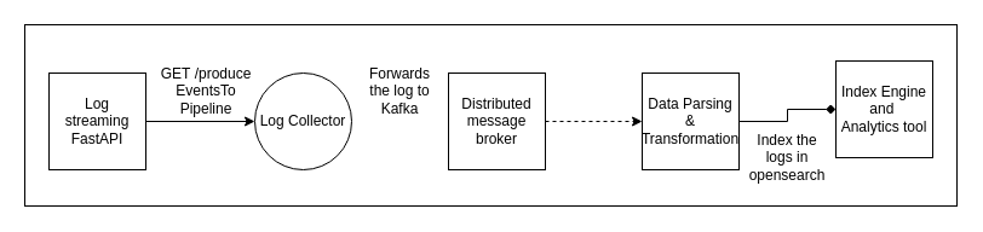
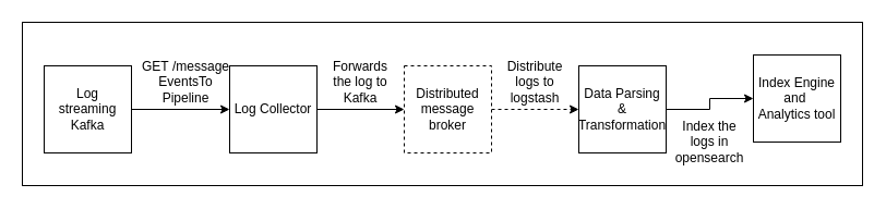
  <mxCell id="0" />
  <mxCell id="1" parent="0" />
  <mxCell id="2" value="" style="rounded=0;whiteSpace=wrap;html=1;" vertex="1" parent="1"><mxGeometry x="20" y="20" width="770" height="150" as="geometry" /></mxCell>
  <mxCell id="3" value="" style="edgeStyle=orthogonalEdgeStyle;rounded=0;orthogonalLoop=1;jettySize=auto;html=1;" edge="1" parent="1" source="4" target="7"><mxGeometry relative="1" as="geometry" /></mxCell>
  <mxCell id="4" value="" style="whiteSpace=wrap;html=1;aspect=fixed;" vertex="1" parent="1"><mxGeometry x="40" y="60" width="80" height="80" as="geometry" /></mxCell>
- <mxCell id="5" value="Log streaming&lt;div&gt;FastAPI&lt;/div&gt;" style="text;html=1;align=center;verticalAlign=middle;whiteSpace=wrap;rounded=0;" vertex="1" parent="1"><mxGeometry x="50" y="75" width="60" height="50" as="geometry" /></mxCell>
- <mxCell id="7" value="Log Collector" style="ellipse;whiteSpace=wrap;html=1;aspect=fixed;" vertex="1" parent="1"><mxGeometry x="210" y="60" width="80" height="80" as="geometry" /></mxCell>
+ <mxCell id="5" value="Log streaming&lt;div&gt;Kafka&lt;/div&gt;" style="text;html=1;align=center;verticalAlign=middle;whiteSpace=wrap;rounded=0;" vertex="1" parent="1"><mxGeometry x="50" y="75" width="60" height="50" as="geometry" /></mxCell>
+ <mxCell id="6" value="" style="edgeStyle=orthogonalEdgeStyle;rounded=0;orthogonalLoop=1;jettySize=auto;html=1;" edge="1" parent="1" source="7" target="9"><mxGeometry relative="1" as="geometry" /></mxCell>
+ <mxCell id="7" value="Log Collector" style="whiteSpace=wrap;html=1;aspect=fixed;" vertex="1" parent="1"><mxGeometry x="210" y="60" width="80" height="80" as="geometry" /></mxCell>
  <mxCell id="8" value="" style="edgeStyle=orthogonalEdgeStyle;rounded=0;orthogonalLoop=1;jettySize=auto;html=1;dashed=1;" edge="1" parent="1" source="9" target="11"><mxGeometry relative="1" as="geometry" /></mxCell>
- <mxCell id="9" value="Distributed message broker" style="whiteSpace=wrap;html=1;aspect=fixed;" vertex="1" parent="1"><mxGeometry x="370" y="60" width="80" height="80" as="geometry" /></mxCell>
- <mxCell id="10" value="" style="edgeStyle=orthogonalEdgeStyle;rounded=0;orthogonalLoop=1;jettySize=auto;html=1;endArrow=diamond;" edge="1" parent="1" source="11" target="15"><mxGeometry relative="1" as="geometry" /></mxCell>
+ <mxCell id="9" value="Distributed message broker" style="whiteSpace=wrap;html=1;aspect=fixed;dashed=1;" vertex="1" parent="1"><mxGeometry x="370" y="60" width="80" height="80" as="geometry" /></mxCell>
+ <mxCell id="10" value="" style="edgeStyle=orthogonalEdgeStyle;rounded=0;orthogonalLoop=1;jettySize=auto;html=1;" edge="1" parent="1" source="11" target="15"><mxGeometry relative="1" as="geometry" /></mxCell>
  <mxCell id="11" value="Data Parsing &amp;amp; Transformation" style="whiteSpace=wrap;html=1;aspect=fixed;" vertex="1" parent="1"><mxGeometry x="530" y="60" width="80" height="80" as="geometry" /></mxCell>
- <mxCell id="12" value="GET&amp;nbsp;/produce&lt;div&gt;EventsTo&lt;/div&gt;&lt;div&gt;Pipeline&lt;/div&gt;" style="text;html=1;align=center;verticalAlign=middle;whiteSpace=wrap;rounded=0;" vertex="1" parent="1"><mxGeometry x="140" y="35" width="60" height="80" as="geometry" /></mxCell>
+ <mxCell id="12" value="GET&amp;nbsp;/message&lt;div&gt;EventsTo&lt;/div&gt;&lt;div&gt;Pipeline&lt;/div&gt;" style="text;html=1;align=center;verticalAlign=middle;whiteSpace=wrap;rounded=0;" vertex="1" parent="1"><mxGeometry x="140" y="35" width="60" height="80" as="geometry" /></mxCell>
  <mxCell id="13" value="Forwards the log to Kafka" style="text;html=1;align=center;verticalAlign=middle;whiteSpace=wrap;rounded=0;" vertex="1" parent="1"><mxGeometry x="300" y="60" width="60" height="30" as="geometry" /></mxCell>
+ <mxCell id="14" value="Distribute logs to logstash" style="text;html=1;align=center;verticalAlign=middle;whiteSpace=wrap;rounded=0;" vertex="1" parent="1"><mxGeometry x="460" y="60" width="60" height="30" as="geometry" /></mxCell>
  <mxCell id="15" value="Index Engine and&amp;nbsp;&lt;div&gt;Analytics tool&lt;/div&gt;" style="whiteSpace=wrap;html=1;aspect=fixed;" vertex="1" parent="1"><mxGeometry x="690" y="50" width="80" height="80" as="geometry" /></mxCell>
  <mxCell id="16" value="Index the logs in opensearch" style="text;html=1;align=center;verticalAlign=middle;whiteSpace=wrap;rounded=0;" vertex="1" parent="1"><mxGeometry x="620" y="115" width="60" height="30" as="geometry" /></mxCell>
